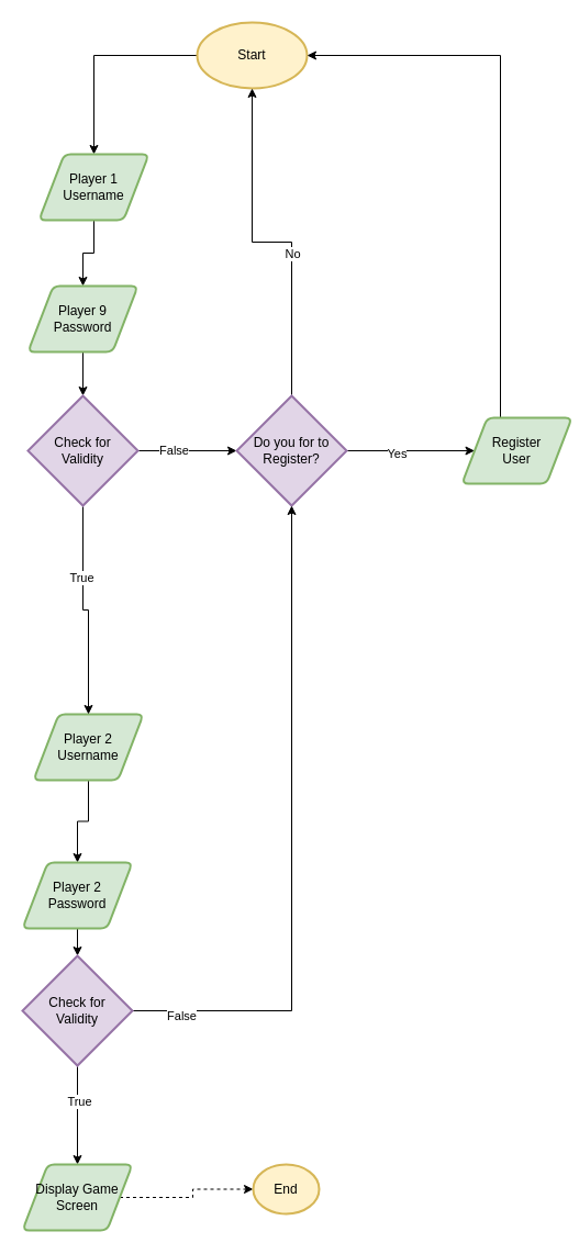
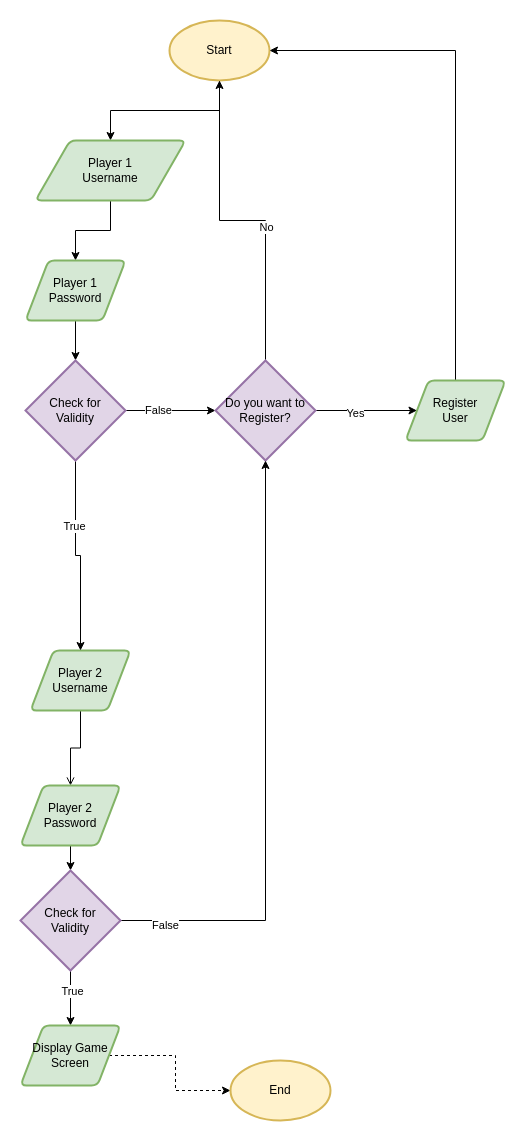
  <mxCell id="0" />
  <mxCell id="1" parent="0" />
  <mxCell id="2" style="edgeStyle=orthogonalEdgeStyle;rounded=0;orthogonalLoop=1;jettySize=auto;html=1;" edge="1" parent="1" source="3" target="5"><mxGeometry relative="1" as="geometry" /></mxCell>
- <mxCell id="3" value="Start" style="strokeWidth=2;html=1;shape=mxgraph.flowchart.start_1;whiteSpace=wrap;fillColor=#fff2cc;strokeColor=#d6b656;" vertex="1" parent="1"><mxGeometry x="179" y="20" width="100" height="60" as="geometry" /></mxCell>
+ <mxCell id="3" value="Start" style="strokeWidth=2;html=1;shape=mxgraph.flowchart.start_1;whiteSpace=wrap;fillColor=#fff2cc;strokeColor=#d6b656;" vertex="1" parent="1"><mxGeometry x="169" y="20" width="100" height="60" as="geometry" /></mxCell>
  <mxCell id="4" style="edgeStyle=orthogonalEdgeStyle;rounded=0;orthogonalLoop=1;jettySize=auto;html=1;entryX=0.5;entryY=0;entryDx=0;entryDy=0;" edge="1" parent="1" source="5" target="7"><mxGeometry relative="1" as="geometry" /></mxCell>
- <mxCell id="5" value="Player 1&lt;br&gt;Username" style="shape=parallelogram;html=1;strokeWidth=2;perimeter=parallelogramPerimeter;whiteSpace=wrap;rounded=1;arcSize=12;size=0.23;fillColor=#d5e8d4;strokeColor=#82b366;" vertex="1" parent="1"><mxGeometry x="35" y="140" width="100" height="60" as="geometry" /></mxCell>
+ <mxCell id="5" value="Player 1&lt;br&gt;Username" style="shape=parallelogram;html=1;strokeWidth=2;perimeter=parallelogramPerimeter;whiteSpace=wrap;rounded=1;arcSize=12;size=0.23;fillColor=#d5e8d4;strokeColor=#82b366;" vertex="1" parent="1"><mxGeometry x="35" y="140" width="150" height="60" as="geometry" /></mxCell>
  <mxCell id="6" style="edgeStyle=orthogonalEdgeStyle;rounded=0;orthogonalLoop=1;jettySize=auto;html=1;entryX=0.5;entryY=0;entryDx=0;entryDy=0;entryPerimeter=0;" edge="1" parent="1" source="7" target="16"><mxGeometry relative="1" as="geometry" /></mxCell>
- <mxCell id="7" value="Player 9&lt;br&gt;Password" style="shape=parallelogram;html=1;strokeWidth=2;perimeter=parallelogramPerimeter;whiteSpace=wrap;rounded=1;arcSize=12;size=0.23;fillColor=#d5e8d4;strokeColor=#82b366;" vertex="1" parent="1"><mxGeometry x="25" y="260" width="100" height="60" as="geometry" /></mxCell>
- <mxCell id="8" style="edgeStyle=orthogonalEdgeStyle;rounded=0;orthogonalLoop=1;jettySize=auto;html=1;entryX=0.5;entryY=0;entryDx=0;entryDy=0;" edge="1" parent="1" source="9" target="11"><mxGeometry relative="1" as="geometry" /></mxCell>
+ <mxCell id="7" value="Player 1&lt;br&gt;Password" style="shape=parallelogram;html=1;strokeWidth=2;perimeter=parallelogramPerimeter;whiteSpace=wrap;rounded=1;arcSize=12;size=0.23;fillColor=#d5e8d4;strokeColor=#82b366;" vertex="1" parent="1"><mxGeometry x="25" y="260" width="100" height="60" as="geometry" /></mxCell>
+ <mxCell id="8" style="edgeStyle=orthogonalEdgeStyle;rounded=0;orthogonalLoop=1;jettySize=auto;html=1;entryX=0.5;entryY=0;entryDx=0;entryDy=0;endArrow=open;" edge="1" parent="1" source="9" target="11"><mxGeometry relative="1" as="geometry" /></mxCell>
  <mxCell id="9" value="Player 2&lt;br&gt;Username" style="shape=parallelogram;html=1;strokeWidth=2;perimeter=parallelogramPerimeter;whiteSpace=wrap;rounded=1;arcSize=12;size=0.23;fillColor=#d5e8d4;strokeColor=#82b366;" vertex="1" parent="1"><mxGeometry x="30" y="650" width="100" height="60" as="geometry" /></mxCell>
  <mxCell id="10" style="edgeStyle=orthogonalEdgeStyle;rounded=0;orthogonalLoop=1;jettySize=auto;html=1;entryX=0.5;entryY=0;entryDx=0;entryDy=0;entryPerimeter=0;" edge="1" parent="1" source="11" target="28"><mxGeometry relative="1" as="geometry" /></mxCell>
  <mxCell id="11" value="Player 2&lt;br&gt;Password" style="shape=parallelogram;html=1;strokeWidth=2;perimeter=parallelogramPerimeter;whiteSpace=wrap;rounded=1;arcSize=12;size=0.23;fillColor=#d5e8d4;strokeColor=#82b366;" vertex="1" parent="1"><mxGeometry x="20" y="785" width="100" height="60" as="geometry" /></mxCell>
  <mxCell id="12" style="edgeStyle=orthogonalEdgeStyle;rounded=0;orthogonalLoop=1;jettySize=auto;html=1;entryX=0.5;entryY=0;entryDx=0;entryDy=0;" edge="1" parent="1" source="16" target="9"><mxGeometry relative="1" as="geometry" /></mxCell>
  <mxCell id="13" value="True" style="edgeLabel;html=1;align=center;verticalAlign=middle;resizable=0;points=[];" vertex="1" connectable="0" parent="12"><mxGeometry x="-0.333" y="-2" relative="1" as="geometry"><mxPoint as="offset" /></mxGeometry></mxCell>
  <mxCell id="14" style="edgeStyle=orthogonalEdgeStyle;rounded=0;orthogonalLoop=1;jettySize=auto;html=1;" edge="1" parent="1" source="16" target="21"><mxGeometry relative="1" as="geometry"><mxPoint x="255" y="410" as="targetPoint" /></mxGeometry></mxCell>
  <mxCell id="15" value="False" style="edgeLabel;html=1;align=center;verticalAlign=middle;resizable=0;points=[];" vertex="1" connectable="0" parent="14"><mxGeometry x="-0.293" y="1" relative="1" as="geometry"><mxPoint as="offset" /></mxGeometry></mxCell>
  <mxCell id="16" value="Check for&lt;br&gt;Validity" style="strokeWidth=2;html=1;shape=mxgraph.flowchart.decision;whiteSpace=wrap;fillColor=#e1d5e7;strokeColor=#9673a6;" vertex="1" parent="1"><mxGeometry x="25" y="360" width="100" height="100" as="geometry" /></mxCell>
  <mxCell id="17" style="edgeStyle=orthogonalEdgeStyle;rounded=0;orthogonalLoop=1;jettySize=auto;html=1;entryX=0.5;entryY=1;entryDx=0;entryDy=0;entryPerimeter=0;" edge="1" parent="1" source="21" target="3"><mxGeometry relative="1" as="geometry" /></mxCell>
  <mxCell id="18" value="No" style="edgeLabel;html=1;align=center;verticalAlign=middle;resizable=0;points=[];" vertex="1" connectable="0" parent="17"><mxGeometry x="-0.179" relative="1" as="geometry"><mxPoint as="offset" /></mxGeometry></mxCell>
  <mxCell id="19" style="edgeStyle=orthogonalEdgeStyle;rounded=0;orthogonalLoop=1;jettySize=auto;html=1;" edge="1" parent="1" source="21" target="23"><mxGeometry relative="1" as="geometry" /></mxCell>
  <mxCell id="20" value="Yes" style="edgeLabel;html=1;align=center;verticalAlign=middle;resizable=0;points=[];" vertex="1" connectable="0" parent="19"><mxGeometry x="-0.232" y="-2" relative="1" as="geometry"><mxPoint as="offset" /></mxGeometry></mxCell>
- <mxCell id="21" value="Do you for to&lt;br&gt;Register?" style="strokeWidth=2;html=1;shape=mxgraph.flowchart.decision;whiteSpace=wrap;fillColor=#e1d5e7;strokeColor=#9673a6;" vertex="1" parent="1"><mxGeometry x="215" y="360" width="100" height="100" as="geometry" /></mxCell>
+ <mxCell id="21" value="Do you want to&lt;br&gt;Register?" style="strokeWidth=2;html=1;shape=mxgraph.flowchart.decision;whiteSpace=wrap;fillColor=#e1d5e7;strokeColor=#9673a6;" vertex="1" parent="1"><mxGeometry x="215" y="360" width="100" height="100" as="geometry" /></mxCell>
  <mxCell id="22" style="edgeStyle=orthogonalEdgeStyle;rounded=0;orthogonalLoop=1;jettySize=auto;html=1;entryX=1;entryY=0.5;entryDx=0;entryDy=0;entryPerimeter=0;" edge="1" parent="1" source="23" target="3"><mxGeometry relative="1" as="geometry"><Array as="points"><mxPoint x="455" y="50" /></Array></mxGeometry></mxCell>
- <mxCell id="23" value="Register&lt;br&gt;User" style="shape=parallelogram;html=1;strokeWidth=2;perimeter=parallelogramPerimeter;whiteSpace=wrap;rounded=1;arcSize=12;size=0.23;fillColor=#d5e8d4;strokeColor=#82b366;" vertex="1" parent="1"><mxGeometry x="420" y="380" width="100" height="60" as="geometry" /></mxCell>
+ <mxCell id="23" value="Register&lt;br&gt;User" style="shape=parallelogram;html=1;strokeWidth=2;perimeter=parallelogramPerimeter;whiteSpace=wrap;rounded=1;arcSize=12;size=0.23;fillColor=#d5e8d4;strokeColor=#82b366;" vertex="1" parent="1"><mxGeometry x="405" y="380" width="100" height="60" as="geometry" /></mxCell>
  <mxCell id="24" style="edgeStyle=orthogonalEdgeStyle;rounded=0;orthogonalLoop=1;jettySize=auto;html=1;entryX=0.5;entryY=1;entryDx=0;entryDy=0;entryPerimeter=0;" edge="1" parent="1" source="28" target="21"><mxGeometry relative="1" as="geometry" /></mxCell>
  <mxCell id="25" value="False" style="edgeLabel;html=1;align=center;verticalAlign=middle;resizable=0;points=[];" vertex="1" connectable="0" parent="24"><mxGeometry x="-0.856" y="-4" relative="1" as="geometry"><mxPoint as="offset" /></mxGeometry></mxCell>
  <mxCell id="26" style="edgeStyle=orthogonalEdgeStyle;rounded=0;orthogonalLoop=1;jettySize=auto;html=1;entryX=0.5;entryY=0;entryDx=0;entryDy=0;" edge="1" parent="1" source="28" target="30"><mxGeometry relative="1" as="geometry" /></mxCell>
  <mxCell id="27" value="True" style="edgeLabel;html=1;align=center;verticalAlign=middle;resizable=0;points=[];" vertex="1" connectable="0" parent="26"><mxGeometry x="-0.289" y="1" relative="1" as="geometry"><mxPoint as="offset" /></mxGeometry></mxCell>
  <mxCell id="28" value="Check for&lt;br&gt;Validity" style="strokeWidth=2;html=1;shape=mxgraph.flowchart.decision;whiteSpace=wrap;fillColor=#e1d5e7;strokeColor=#9673a6;" vertex="1" parent="1"><mxGeometry x="20" y="870" width="100" height="100" as="geometry" /></mxCell>
  <mxCell id="29" style="edgeStyle=orthogonalEdgeStyle;rounded=0;orthogonalLoop=1;jettySize=auto;html=1;dashed=1;" edge="1" parent="1" source="30" target="31"><mxGeometry relative="1" as="geometry" /></mxCell>
- <mxCell id="30" value="Display Game&lt;br&gt;Screen" style="shape=parallelogram;html=1;strokeWidth=2;perimeter=parallelogramPerimeter;whiteSpace=wrap;rounded=1;arcSize=12;size=0.23;fillColor=#d5e8d4;strokeColor=#82b366;" vertex="1" parent="1"><mxGeometry x="20" y="1060" width="100" height="60" as="geometry" /></mxCell>
- <mxCell id="31" value="End" style="strokeWidth=2;html=1;shape=mxgraph.flowchart.start_1;whiteSpace=wrap;fillColor=#fff2cc;strokeColor=#d6b656;" vertex="1" parent="1"><mxGeometry x="230" y="1060" width="60" height="45" as="geometry" /></mxCell>
+ <mxCell id="30" value="Display Game&lt;br&gt;Screen" style="shape=parallelogram;html=1;strokeWidth=2;perimeter=parallelogramPerimeter;whiteSpace=wrap;rounded=1;arcSize=12;size=0.23;fillColor=#d5e8d4;strokeColor=#82b366;" vertex="1" parent="1"><mxGeometry x="20" y="1025" width="100" height="60" as="geometry" /></mxCell>
+ <mxCell id="31" value="End" style="strokeWidth=2;html=1;shape=mxgraph.flowchart.start_1;whiteSpace=wrap;fillColor=#fff2cc;strokeColor=#d6b656;" vertex="1" parent="1"><mxGeometry x="230" y="1060" width="100" height="60" as="geometry" /></mxCell>
